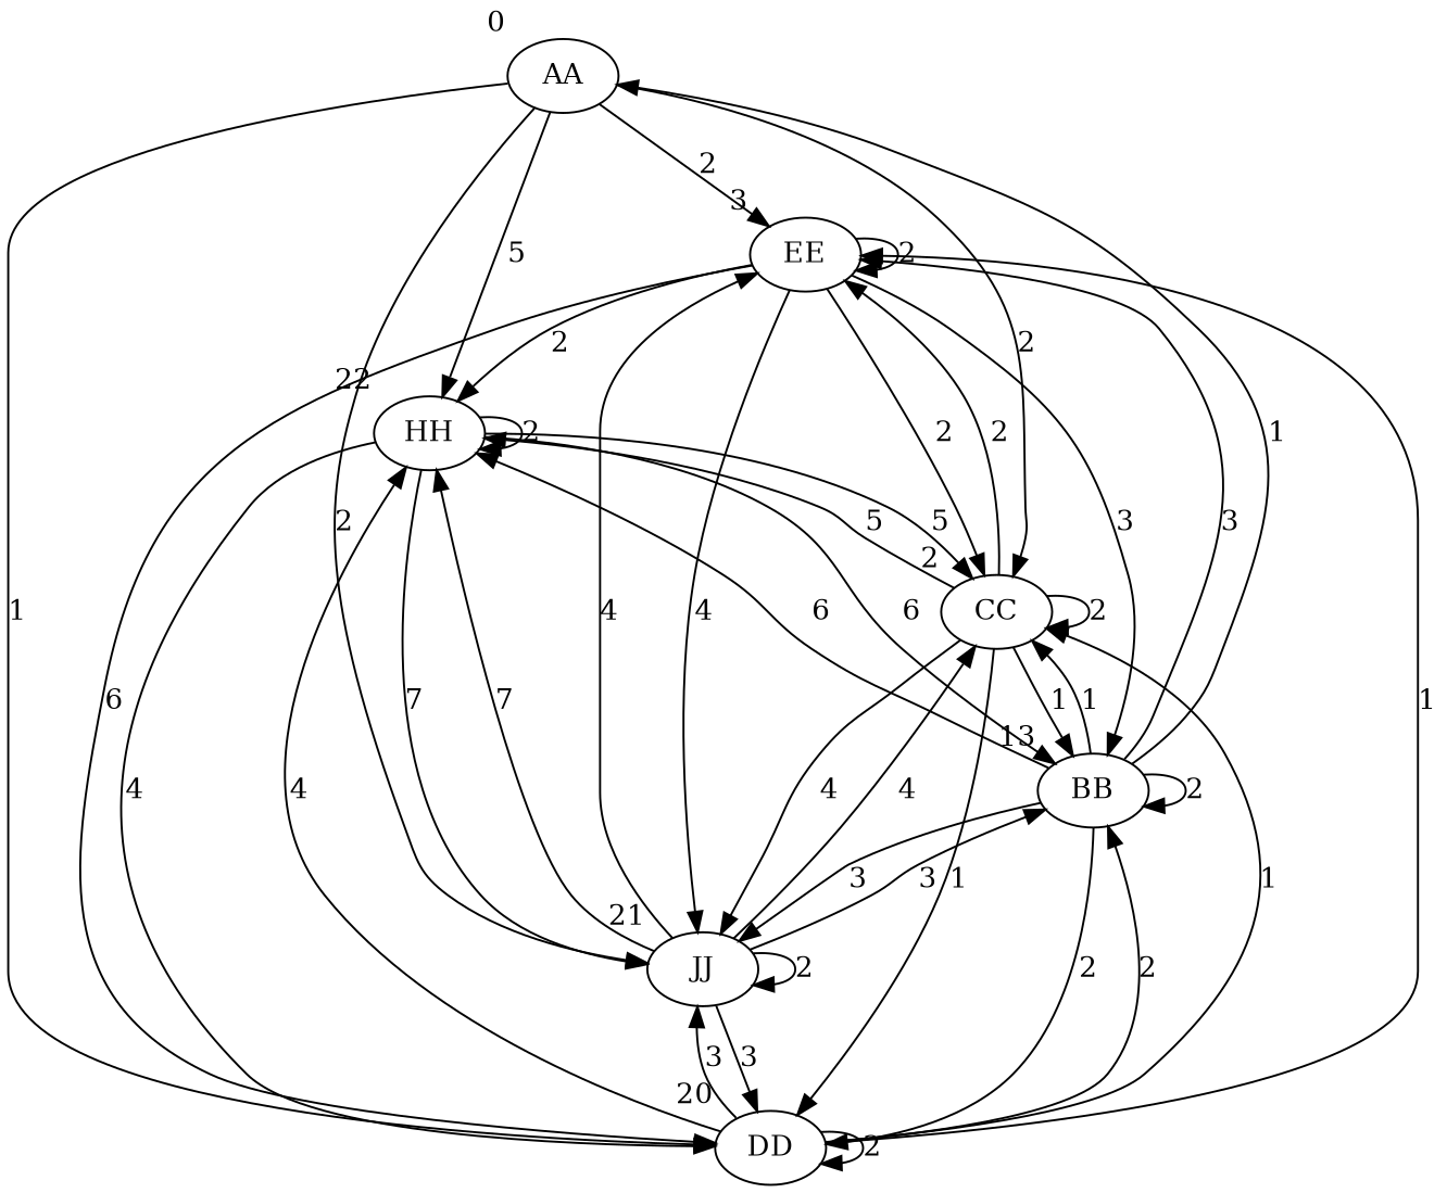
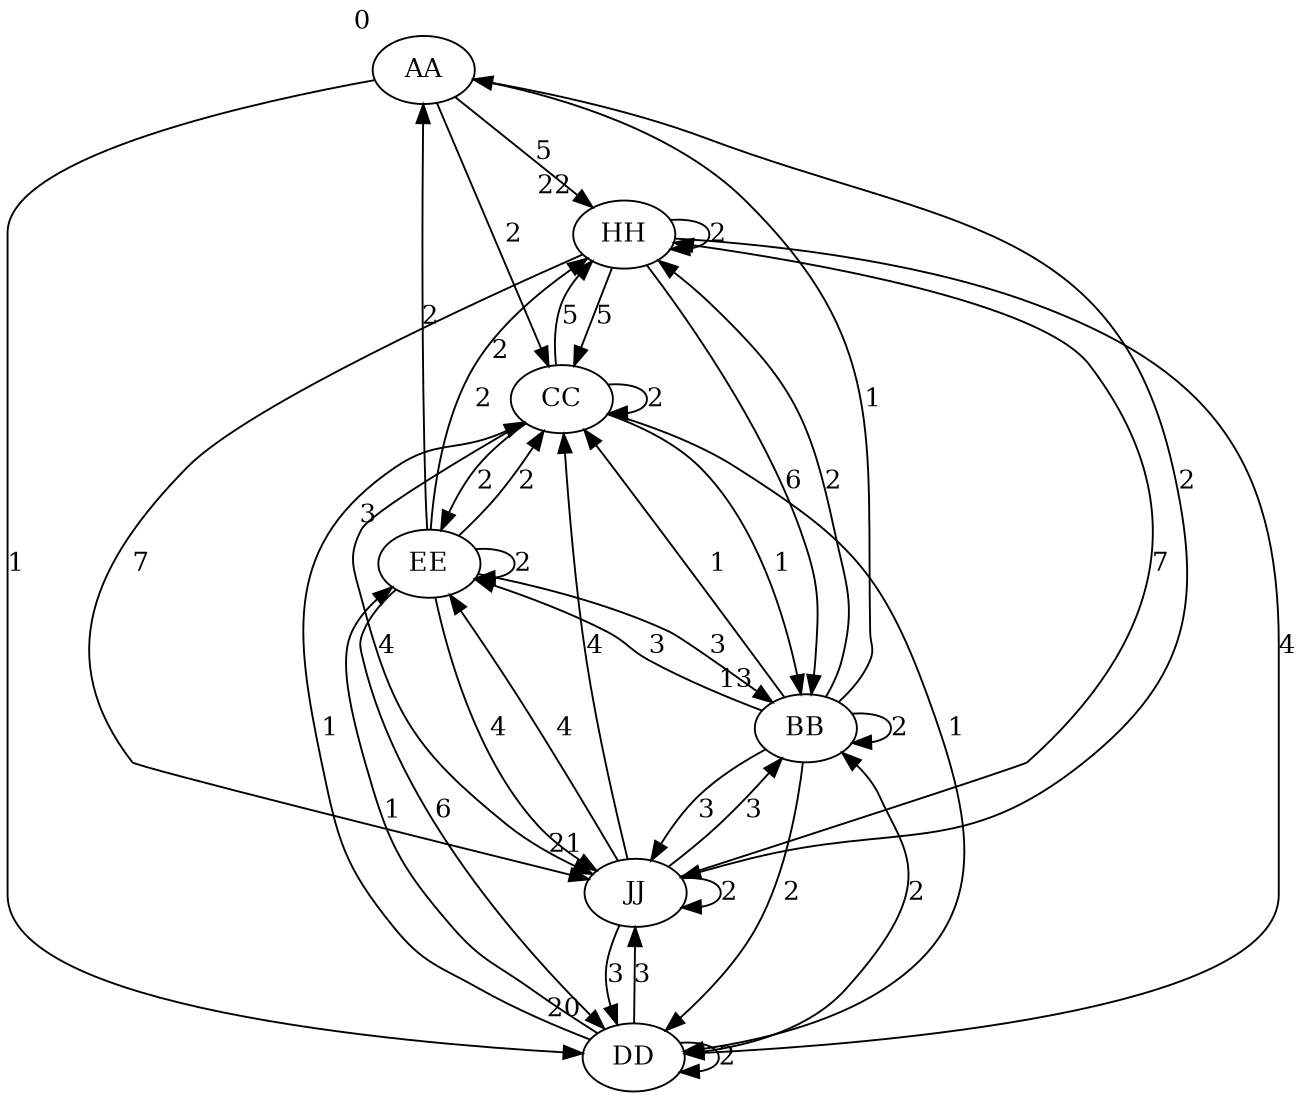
  digraph {
    AA [xlabel=0]
    EE [xlabel=3]
    HH [xlabel=22]
    CC [xlabel=2]
    DD [xlabel=20]
    JJ [xlabel=21]
    BB [xlabel=13]
-   AA -> EE [label=2]
+   EE -> AA [label=2]
    AA -> HH [label=5]
    AA -> CC [label=2]
    AA -> DD [label=1]
    AA -> JJ [label=2]
    EE -> EE [label=2]
    EE -> HH [label=2]
    EE -> CC [label=2]
    EE -> DD [label=6]
    EE -> JJ [label=4]
    EE -> BB [label=3]
    HH -> HH [label=2]
    HH -> CC [label=5]
    HH -> DD [label=4]
    HH -> JJ [label=7]
    HH -> BB [label=6]
    CC -> EE [label=2]
    CC -> HH [label=5]
    CC -> CC [label=2]
    CC -> DD [label=1]
    CC -> JJ [label=4]
    CC -> BB [label=1]
    DD -> EE [label=1]
-   DD -> HH [label=4]
    DD -> CC [label=1]
    DD -> DD [label=2]
    DD -> JJ [label=3]
    DD -> BB [label=2]
    JJ -> EE [label=4]
    JJ -> HH [label=7]
    JJ -> CC [label=4]
    JJ -> DD [label=3]
    JJ -> JJ [label=2]
    JJ -> BB [label=3]
    BB -> AA [label=1]
    BB -> EE [label=3]
-   BB -> HH [label=6]
+   BB -> HH [label=2]
    BB -> CC [label=1]
    BB -> DD [label=2]
    BB -> JJ [label=3]
    BB -> BB [label=2]
  }
